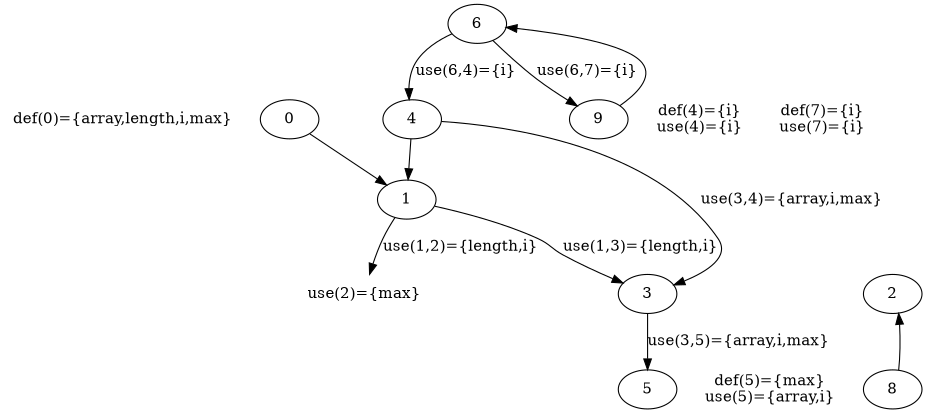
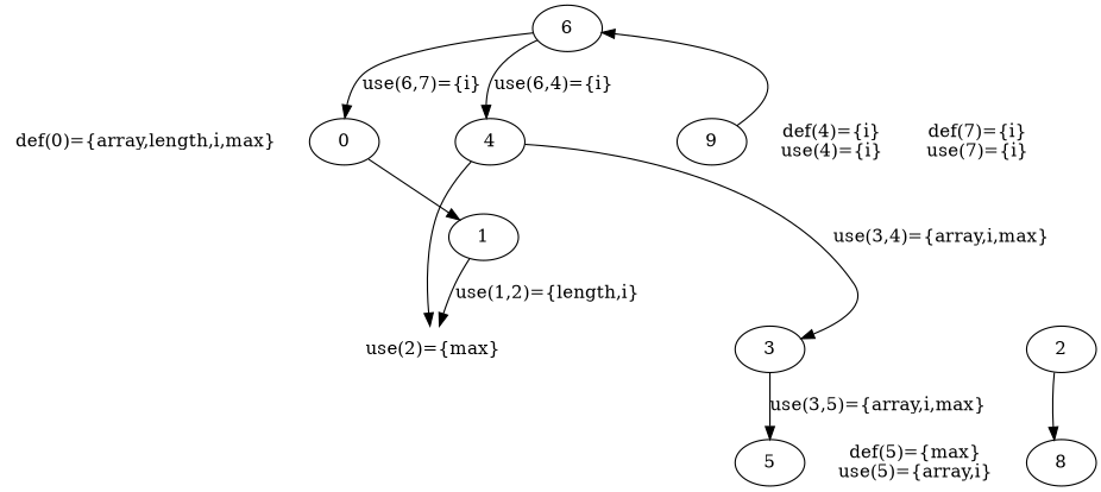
  digraph {
    edge [fontsize=14]
    n1 [fontsize=14 label="def(0)={array,length,i,max}" shape=plaintext]
    n2 [fontsize=14 label="use(2)={max}" shape=plaintext]
    n3 [fontsize=14 label="def(4)={i}\nuse(4)={i}" shape=plaintext]
    n4 [fontsize=14 label="def(5)={max}\nuse(5)={array,i}" shape=plaintext]
    n5 [fontsize=14 label="def(7)={i}\nuse(7)={i}" shape=plaintext]
    n6 [label=0]
    n7 [label=2]
    n8 [label=4]
    n9 [label=5]
    n10 [label=9]
    n11 [label=1]
    n12 [label=8]
    n13 [label=3]
    n14 [label=6]
    subgraph sub_1 {
      n1
      n2
      n3
      n4
      n5
    }
    subgraph sub_2 {
      rank=same
      n1
      n6
    }
    subgraph sub_3 {
      rank=same
      n2
      n7
    }
    subgraph sub_4 {
      rank=same
      n3
      n8
    }
    subgraph sub_5 {
      rank=same
      n4
      n9
    }
    subgraph sub_6 {
      rank=same
      n5
      n10
    }
    n6 -> n11 [fontsize=""]
-   n12 -> n7 [fontsize=""]
-   n8 -> n11 [fontsize=""]
+   n7 -> n12 [fontsize=""]
+   n8 -> n2 [fontsize=""]
    n8 -> n13 [label="use(3,4)={array,i,max}"]
    n10 -> n14 [fontsize=""]
    n11 -> n2 [label="use(1,2)={length,i}"]
-   n11 -> n13 [label="use(1,3)={length,i}"]
    n13 -> n9 [label="use(3,5)={array,i,max}"]
    n14 -> n8 [label="use(6,4)={i}"]
-   n14 -> n10 [label="use(6,7)={i}"]
+   n14 -> n6 [label="use(6,7)={i}"]
  }
